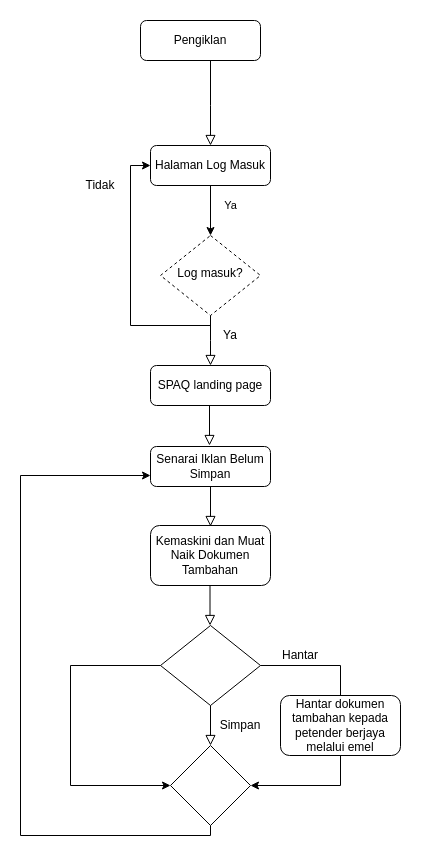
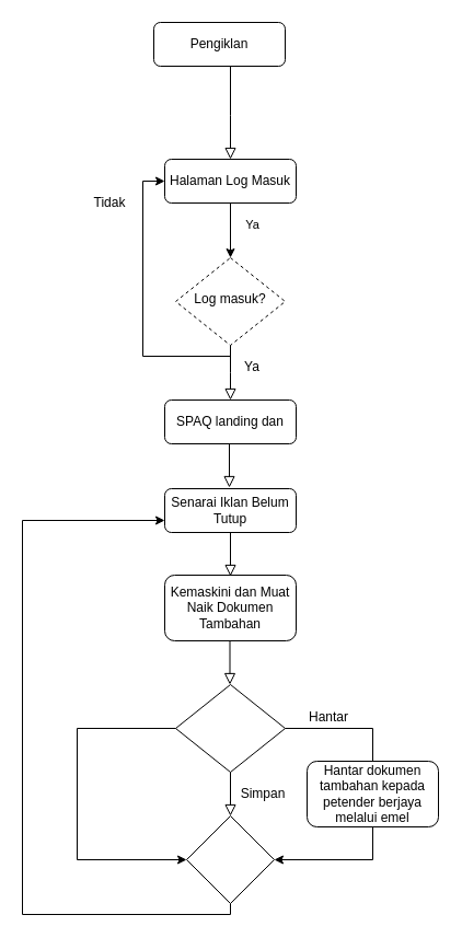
  <mxCell id="0" />
  <mxCell id="1" parent="0" />
  <mxCell id="2" value="" style="rounded=0;html=1;jettySize=auto;orthogonalLoop=1;fontSize=11;endArrow=block;endFill=0;endSize=8;strokeWidth=1;shadow=0;labelBackgroundColor=none;edgeStyle=orthogonalEdgeStyle;" edge="1" parent="1" source="3"><mxGeometry relative="1" as="geometry"><mxPoint x="210" y="145" as="targetPoint" /><Array as="points"><mxPoint x="210" y="105" /><mxPoint x="210" y="105" /></Array></mxGeometry></mxCell>
  <mxCell id="3" value="Pengiklan" style="rounded=1;whiteSpace=wrap;html=1;fontSize=12;glass=0;strokeWidth=1;shadow=0;" vertex="1" parent="1"><mxGeometry x="140" y="20" width="120" height="40" as="geometry" /></mxCell>
  <mxCell id="4" value="Ya" style="rounded=0;html=1;jettySize=auto;orthogonalLoop=1;fontSize=11;endArrow=block;endFill=0;endSize=8;strokeWidth=1;shadow=0;labelBackgroundColor=none;edgeStyle=orthogonalEdgeStyle;" edge="1" parent="1" source="6"><mxGeometry x="-1" y="112" relative="1" as="geometry"><mxPoint x="-92" y="-110" as="offset" /><mxPoint x="210" y="365" as="targetPoint" /></mxGeometry></mxCell>
  <mxCell id="5" style="edgeStyle=orthogonalEdgeStyle;rounded=0;orthogonalLoop=1;jettySize=auto;html=1;entryX=0;entryY=0.5;entryDx=0;entryDy=0;" edge="1" parent="1" source="6" target="9"><mxGeometry relative="1" as="geometry"><Array as="points"><mxPoint x="210" y="325" /><mxPoint x="130" y="325" /><mxPoint x="130" y="165" /></Array></mxGeometry></mxCell>
  <mxCell id="6" value="Log masuk?" style="rhombus;whiteSpace=wrap;html=1;shadow=0;fontFamily=Helvetica;fontSize=12;align=center;strokeWidth=1;spacing=6;spacingTop=-4;dashed=1;" vertex="1" parent="1"><mxGeometry x="160" y="235" width="100" height="80" as="geometry" /></mxCell>
- <mxCell id="7" value="SPAQ landing page" style="rounded=1;whiteSpace=wrap;html=1;fontSize=12;glass=0;strokeWidth=1;shadow=0;" vertex="1" parent="1"><mxGeometry x="150" y="365" width="120" height="40" as="geometry" /></mxCell>
+ <mxCell id="7" value="SPAQ landing dan" style="rounded=1;whiteSpace=wrap;html=1;fontSize=12;glass=0;strokeWidth=1;shadow=0;" vertex="1" parent="1"><mxGeometry x="150" y="365" width="120" height="40" as="geometry" /></mxCell>
  <mxCell id="8" style="edgeStyle=orthogonalEdgeStyle;rounded=0;orthogonalLoop=1;jettySize=auto;html=1;entryX=0.5;entryY=0;entryDx=0;entryDy=0;" edge="1" parent="1" source="9" target="6"><mxGeometry relative="1" as="geometry" /></mxCell>
  <mxCell id="9" value="Halaman Log Masuk" style="rounded=1;whiteSpace=wrap;html=1;fontSize=12;glass=0;strokeWidth=1;shadow=0;strokeColor=#000000;" vertex="1" parent="1"><mxGeometry x="150" y="145" width="120" height="40" as="geometry" /></mxCell>
  <mxCell id="10" value="Tidak" style="text;html=1;strokeColor=none;fillColor=none;align=center;verticalAlign=middle;whiteSpace=wrap;rounded=0;" vertex="1" parent="1"><mxGeometry x="80" y="175" width="40" height="20" as="geometry" /></mxCell>
  <mxCell id="11" value="Ya" style="text;html=1;strokeColor=none;fillColor=none;align=center;verticalAlign=middle;whiteSpace=wrap;rounded=0;" vertex="1" parent="1"><mxGeometry x="210" y="325" width="40" height="20" as="geometry" /></mxCell>
  <mxCell id="12" value="" style="rounded=0;html=1;jettySize=auto;orthogonalLoop=1;fontSize=11;endArrow=block;endFill=0;endSize=8;strokeWidth=1;shadow=0;labelBackgroundColor=none;edgeStyle=orthogonalEdgeStyle;" edge="1" parent="1"><mxGeometry relative="1" as="geometry"><mxPoint x="209" y="445" as="targetPoint" /><Array as="points"><mxPoint x="209" y="435" /><mxPoint x="209" y="435" /></Array><mxPoint x="209" y="405" as="sourcePoint" /></mxGeometry></mxCell>
- <mxCell id="13" value="Senarai Iklan Belum Simpan" style="rounded=1;whiteSpace=wrap;html=1;fontSize=12;glass=0;strokeWidth=1;shadow=0;" vertex="1" parent="1"><mxGeometry x="150" y="446" width="120" height="40" as="geometry" /></mxCell>
+ <mxCell id="13" value="Senarai Iklan Belum Tutup" style="rounded=1;whiteSpace=wrap;html=1;fontSize=12;glass=0;strokeWidth=1;shadow=0;" vertex="1" parent="1"><mxGeometry x="150" y="446" width="120" height="40" as="geometry" /></mxCell>
  <mxCell id="14" value="" style="rounded=0;html=1;jettySize=auto;orthogonalLoop=1;fontSize=11;endArrow=block;endFill=0;endSize=8;strokeWidth=1;shadow=0;labelBackgroundColor=none;edgeStyle=orthogonalEdgeStyle;" edge="1" parent="1"><mxGeometry relative="1" as="geometry"><mxPoint x="210" y="526" as="targetPoint" /><Array as="points"><mxPoint x="210" y="516" /><mxPoint x="210" y="516" /></Array><mxPoint x="210" y="486" as="sourcePoint" /></mxGeometry></mxCell>
  <mxCell id="15" value="Kemaskini dan Muat Naik Dokumen Tambahan" style="rounded=1;whiteSpace=wrap;html=1;fontSize=12;glass=0;strokeWidth=1;shadow=0;" vertex="1" parent="1"><mxGeometry x="150" y="525" width="120" height="60" as="geometry" /></mxCell>
  <mxCell id="16" value="" style="rhombus;whiteSpace=wrap;html=1;shadow=0;fontFamily=Helvetica;fontSize=12;align=center;strokeWidth=1;spacing=6;spacingTop=-4;" vertex="1" parent="1"><mxGeometry x="160" y="625" width="100" height="80" as="geometry" /></mxCell>
  <mxCell id="17" style="edgeStyle=orthogonalEdgeStyle;rounded=0;orthogonalLoop=1;jettySize=auto;html=1;entryX=0;entryY=0.5;entryDx=0;entryDy=0;" edge="1" parent="1" target="20"><mxGeometry relative="1" as="geometry"><Array as="points"><mxPoint x="70" y="665" /><mxPoint x="70" y="785" /></Array><mxPoint x="160" y="665" as="sourcePoint" /><mxPoint x="140" y="465" as="targetPoint" /></mxGeometry></mxCell>
  <mxCell id="18" value="" style="rounded=0;html=1;jettySize=auto;orthogonalLoop=1;fontSize=11;endArrow=block;endFill=0;endSize=8;strokeWidth=1;shadow=0;labelBackgroundColor=none;edgeStyle=orthogonalEdgeStyle;" edge="1" parent="1"><mxGeometry relative="1" as="geometry"><mxPoint x="209.5" y="625" as="targetPoint" /><Array as="points"><mxPoint x="209.5" y="615" /><mxPoint x="209.5" y="615" /></Array><mxPoint x="209.5" y="585" as="sourcePoint" /></mxGeometry></mxCell>
  <mxCell id="19" style="edgeStyle=orthogonalEdgeStyle;rounded=0;orthogonalLoop=1;jettySize=auto;html=1;entryX=1;entryY=0.5;entryDx=0;entryDy=0;exitX=1;exitY=0.5;exitDx=0;exitDy=0;" edge="1" parent="1" source="16" target="20"><mxGeometry relative="1" as="geometry"><Array as="points"><mxPoint x="340" y="665" /><mxPoint x="340" y="785" /></Array><mxPoint x="430" y="655" as="sourcePoint" /><mxPoint x="420" y="456" as="targetPoint" /></mxGeometry></mxCell>
  <mxCell id="20" value="" style="rhombus;whiteSpace=wrap;html=1;" vertex="1" parent="1"><mxGeometry x="170" y="745" width="80" height="80" as="geometry" /></mxCell>
  <mxCell id="21" value="" style="rounded=0;html=1;jettySize=auto;orthogonalLoop=1;fontSize=11;endArrow=block;endFill=0;endSize=8;strokeWidth=1;shadow=0;labelBackgroundColor=none;edgeStyle=orthogonalEdgeStyle;" edge="1" parent="1"><mxGeometry relative="1" as="geometry"><mxPoint x="210" y="745" as="targetPoint" /><Array as="points"><mxPoint x="210" y="735" /><mxPoint x="210" y="735" /></Array><mxPoint x="210" y="705" as="sourcePoint" /></mxGeometry></mxCell>
  <mxCell id="22" value="Simpan" style="text;html=1;strokeColor=none;fillColor=none;align=center;verticalAlign=middle;whiteSpace=wrap;rounded=0;" vertex="1" parent="1"><mxGeometry x="220" y="715" width="40" height="20" as="geometry" /></mxCell>
  <mxCell id="23" value="Hantar" style="text;html=1;strokeColor=none;fillColor=none;align=center;verticalAlign=middle;whiteSpace=wrap;rounded=0;" vertex="1" parent="1"><mxGeometry x="280" y="645" width="40" height="20" as="geometry" /></mxCell>
  <mxCell id="24" value="Hantar dokumen tambahan kepada petender berjaya melalui emel" style="rounded=1;whiteSpace=wrap;html=1;" vertex="1" parent="1"><mxGeometry x="280" y="695" width="120" height="60" as="geometry" /></mxCell>
  <mxCell id="25" style="edgeStyle=orthogonalEdgeStyle;rounded=0;orthogonalLoop=1;jettySize=auto;html=1;" edge="1" parent="1"><mxGeometry relative="1" as="geometry"><Array as="points"><mxPoint x="210" y="835" /><mxPoint x="20" y="835" /><mxPoint x="20" y="475" /><mxPoint x="150" y="475" /></Array><mxPoint x="210" y="825" as="sourcePoint" /><mxPoint x="150" y="475" as="targetPoint" /></mxGeometry></mxCell>
